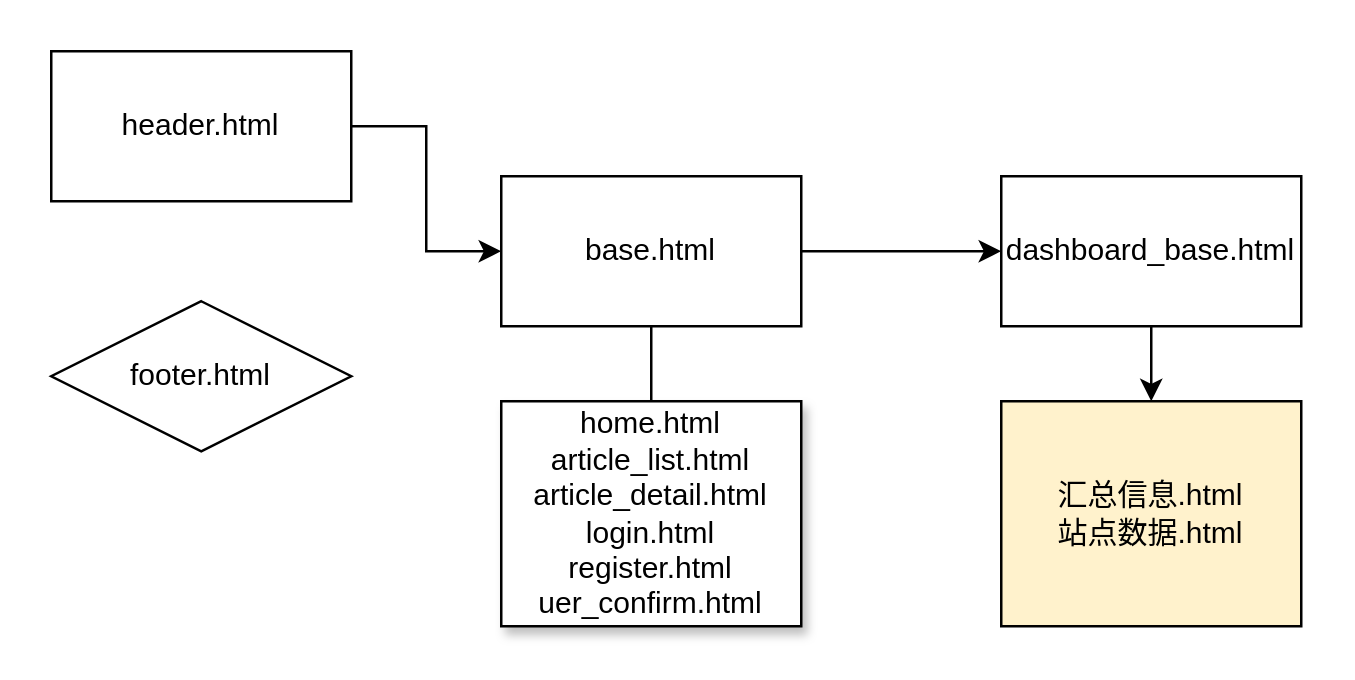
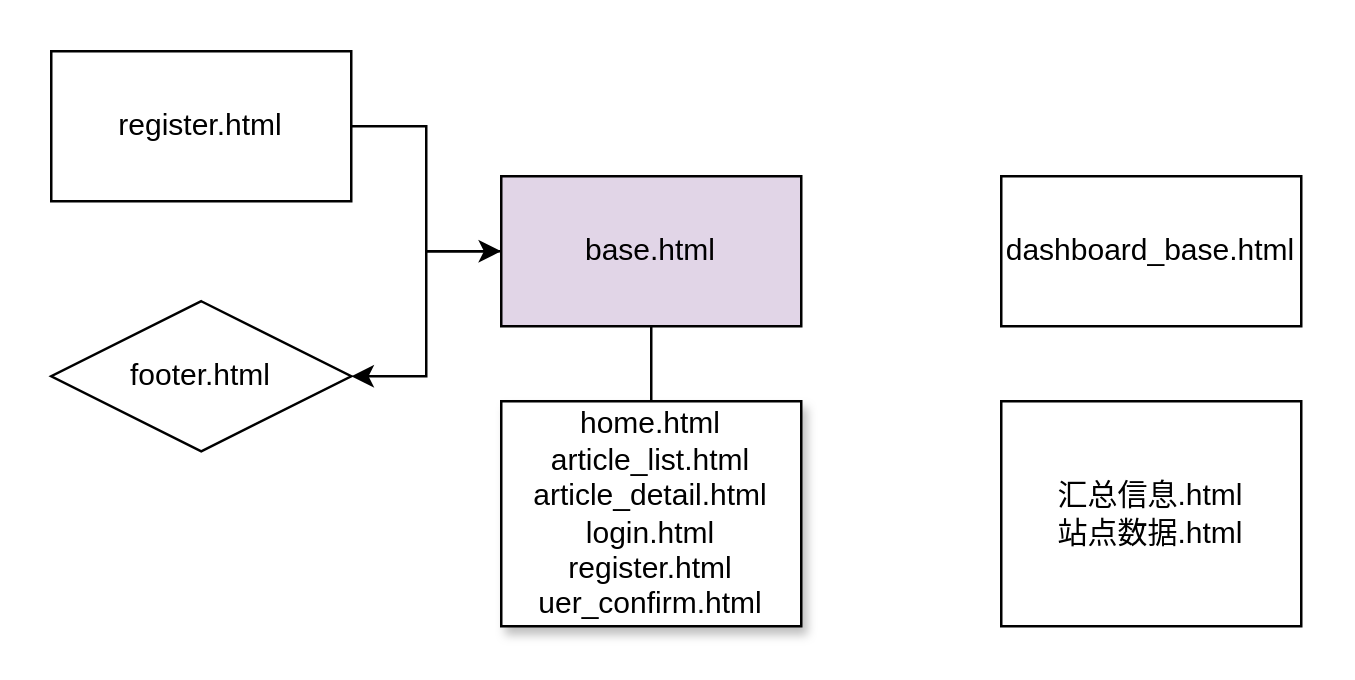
  <mxCell id="0" />
  <mxCell id="1" parent="0" />
  <mxCell id="2" style="edgeStyle=orthogonalEdgeStyle;rounded=0;orthogonalLoop=1;jettySize=auto;html=1;" edge="1" parent="1" source="4"><mxGeometry relative="1" as="geometry"><mxPoint x="260" y="180" as="targetPoint" /></mxGeometry></mxCell>
- <mxCell id="3" value="" style="edgeStyle=orthogonalEdgeStyle;rounded=0;orthogonalLoop=1;jettySize=auto;html=1;" edge="1" parent="1" source="4" target="10"><mxGeometry relative="1" as="geometry" /></mxCell>
- <mxCell id="4" value="base.html" style="rounded=0;whiteSpace=wrap;html=1;" vertex="1" parent="1"><mxGeometry x="200" y="70" width="120" height="60" as="geometry" /></mxCell>
+ <mxCell id="3" value="" style="edgeStyle=orthogonalEdgeStyle;rounded=0;orthogonalLoop=1;jettySize=auto;html=1;" edge="1" parent="1" source="4" target="7"><mxGeometry relative="1" as="geometry" /></mxCell>
+ <mxCell id="4" value="base.html" style="rounded=0;whiteSpace=wrap;html=1;fillColor=#e1d5e7;" vertex="1" parent="1"><mxGeometry x="200" y="70" width="120" height="60" as="geometry" /></mxCell>
  <mxCell id="5" style="edgeStyle=orthogonalEdgeStyle;rounded=0;orthogonalLoop=1;jettySize=auto;html=1;exitX=1;exitY=0.5;exitDx=0;exitDy=0;entryX=0;entryY=0.5;entryDx=0;entryDy=0;" edge="1" parent="1" source="6" target="4"><mxGeometry relative="1" as="geometry" /></mxCell>
- <mxCell id="6" value="header.html" style="rounded=0;whiteSpace=wrap;html=1;" vertex="1" parent="1"><mxGeometry x="20" y="20" width="120" height="60" as="geometry" /></mxCell>
+ <mxCell id="6" value="register.html" style="rounded=0;whiteSpace=wrap;html=1;" vertex="1" parent="1"><mxGeometry x="20" y="20" width="120" height="60" as="geometry" /></mxCell>
  <mxCell id="7" value="footer.html" style="rhombus;whiteSpace=wrap;html=1;" vertex="1" parent="1"><mxGeometry x="20" y="120" width="120" height="60" as="geometry" /></mxCell>
  <mxCell id="8" value="home.html&lt;br&gt;article_list.html&lt;br&gt;article_detail.html&lt;br&gt;login.html&lt;br&gt;register.html&lt;br&gt;uer_confirm.html" style="rounded=0;whiteSpace=wrap;html=1;shadow=1;" vertex="1" parent="1"><mxGeometry x="200" y="160" width="120" height="90" as="geometry" /></mxCell>
- <mxCell id="9" value="" style="edgeStyle=orthogonalEdgeStyle;rounded=0;orthogonalLoop=1;jettySize=auto;html=1;" edge="1" parent="1" source="10" target="11"><mxGeometry relative="1" as="geometry" /></mxCell>
  <mxCell id="10" value="dashboard_base.html" style="rounded=0;whiteSpace=wrap;html=1;" vertex="1" parent="1"><mxGeometry x="400" y="70" width="120" height="60" as="geometry" /></mxCell>
- <mxCell id="11" value="汇总信息.html&lt;br&gt;站点数据.html" style="whiteSpace=wrap;html=1;rounded=0;fillColor=#fff2cc;" vertex="1" parent="1"><mxGeometry x="400" y="160" width="120" height="90" as="geometry" /></mxCell>
+ <mxCell id="11" value="汇总信息.html&lt;br&gt;站点数据.html" style="whiteSpace=wrap;html=1;rounded=0;" vertex="1" parent="1"><mxGeometry x="400" y="160" width="120" height="90" as="geometry" /></mxCell>
